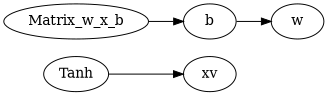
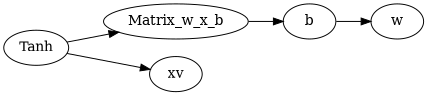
  digraph {
    rankdir=LR
    n1 [label=Tanh]
    n2 [label=Matrix_w_x_b]
    n3 [label=xv]
    n4 [label=b]
    n5 [label=w]
+   n1 -> n2
    n1 -> n3
    n2 -> n4
    n4 -> n5
  }
